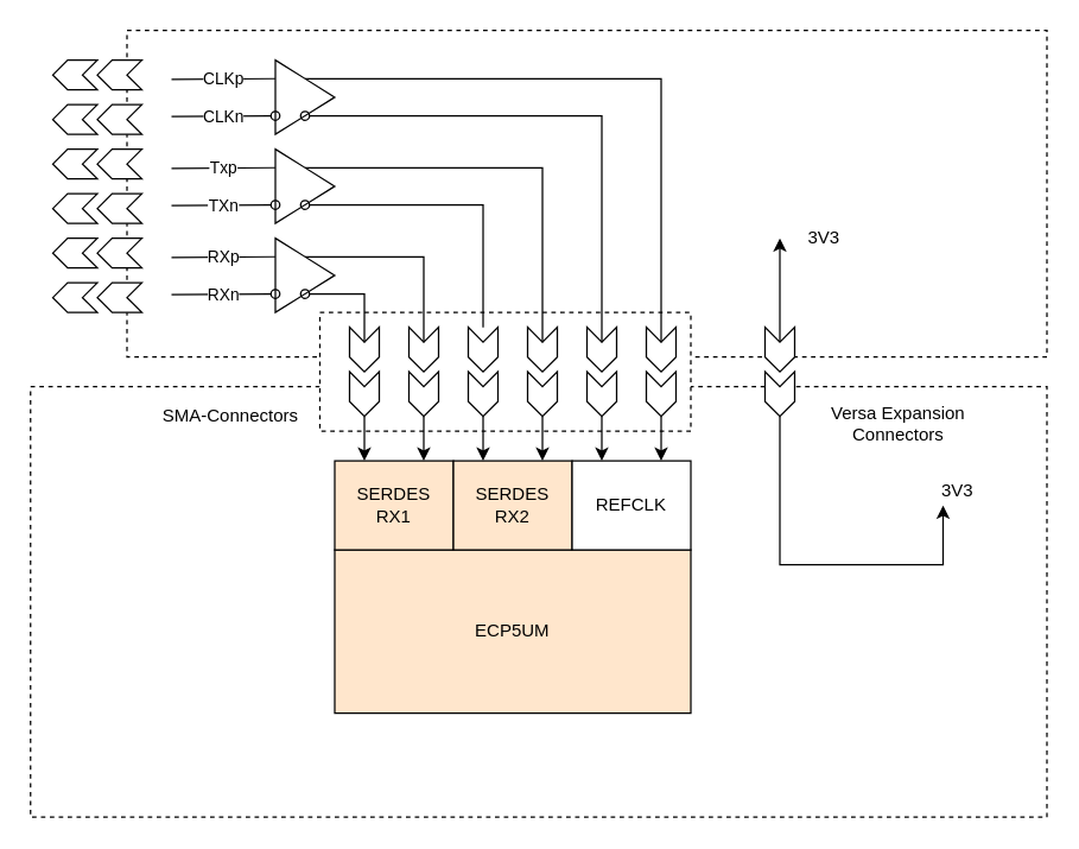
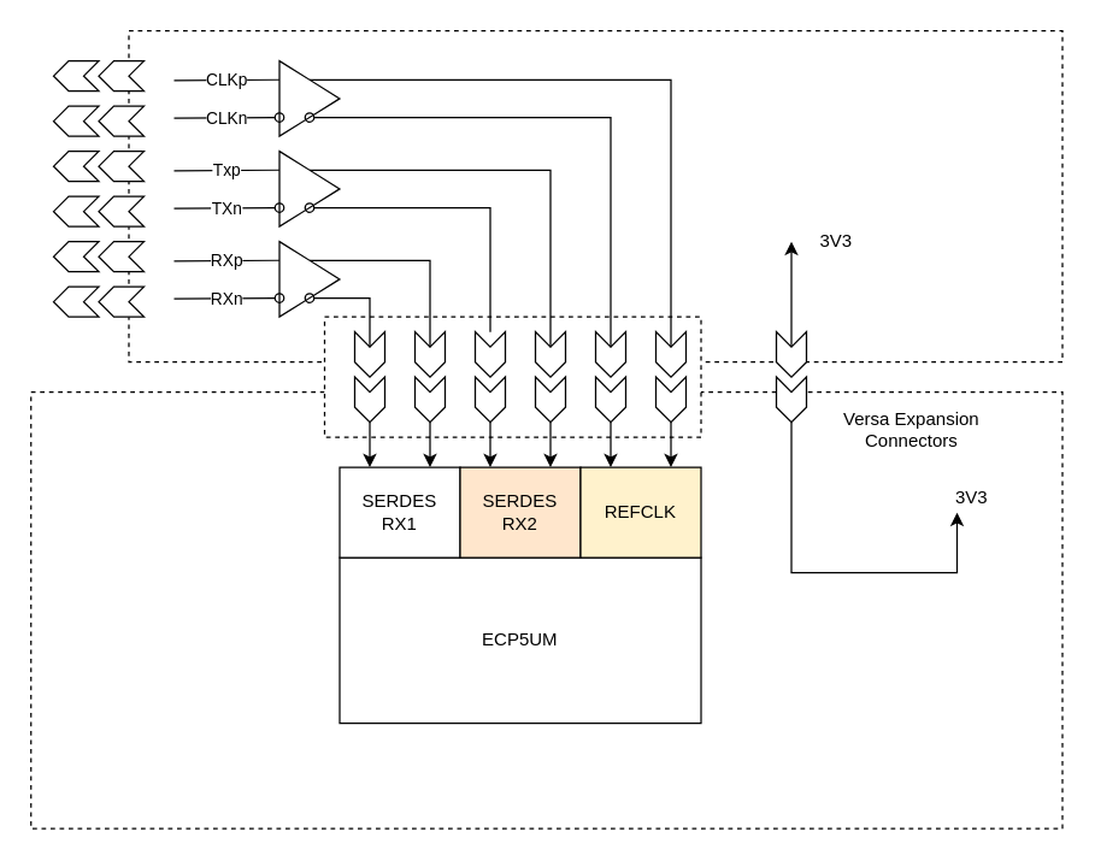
  <mxCell id="0" />
  <mxCell id="1" parent="0" />
  <mxCell id="2" value="" style="rounded=0;whiteSpace=wrap;html=1;dashed=1;" vertex="1" parent="1"><mxGeometry x="85" y="20" width="620" height="220" as="geometry" /></mxCell>
  <mxCell id="3" value="" style="rounded=0;whiteSpace=wrap;html=1;dashed=1;" vertex="1" parent="1"><mxGeometry x="20" y="260" width="685" height="290" as="geometry" /></mxCell>
  <mxCell id="4" value="" style="rounded=0;whiteSpace=wrap;html=1;dashed=1;" vertex="1" parent="1"><mxGeometry x="215" y="210" width="250" height="80" as="geometry" /></mxCell>
  <mxCell id="5" value="" style="triangle;whiteSpace=wrap;html=1;" parent="1" vertex="1"><mxGeometry x="185" y="160" width="40" height="50" as="geometry" /></mxCell>
  <mxCell id="6" value="" style="triangle;whiteSpace=wrap;html=1;" parent="1" vertex="1"><mxGeometry x="185" y="100" width="40" height="50" as="geometry" /></mxCell>
  <mxCell id="7" value="" style="triangle;whiteSpace=wrap;html=1;" parent="1" vertex="1"><mxGeometry x="185" y="40" width="40" height="50" as="geometry" /></mxCell>
- <mxCell id="8" value="ECP5UM" style="rounded=0;whiteSpace=wrap;html=1;fillColor=#ffe6cc;" parent="1" vertex="1"><mxGeometry x="225" y="370" width="240" height="110" as="geometry" /></mxCell>
- <mxCell id="9" value="SERDES&lt;br&gt;RX1" style="rounded=0;whiteSpace=wrap;html=1;fillColor=#ffe6cc;" parent="1" vertex="1"><mxGeometry x="225" y="310" width="80" height="60" as="geometry" /></mxCell>
+ <mxCell id="8" value="ECP5UM" style="rounded=0;whiteSpace=wrap;html=1;" parent="1" vertex="1"><mxGeometry x="225" y="370" width="240" height="110" as="geometry" /></mxCell>
+ <mxCell id="9" value="SERDES&lt;br&gt;RX1" style="rounded=0;whiteSpace=wrap;html=1;" parent="1" vertex="1"><mxGeometry x="225" y="310" width="80" height="60" as="geometry" /></mxCell>
  <mxCell id="10" value="SERDES&lt;br&gt;RX2" style="rounded=0;whiteSpace=wrap;html=1;fillColor=#ffe6cc;" parent="1" vertex="1"><mxGeometry x="305" y="310" width="80" height="60" as="geometry" /></mxCell>
- <mxCell id="11" value="REFCLK" style="rounded=0;whiteSpace=wrap;html=1;" parent="1" vertex="1"><mxGeometry x="385" y="310" width="80" height="60" as="geometry" /></mxCell>
+ <mxCell id="11" value="REFCLK" style="rounded=0;whiteSpace=wrap;html=1;fillColor=#fff2cc;" parent="1" vertex="1"><mxGeometry x="385" y="310" width="80" height="60" as="geometry" /></mxCell>
  <mxCell id="12" style="edgeStyle=orthogonalEdgeStyle;rounded=0;orthogonalLoop=1;jettySize=auto;html=1;entryX=0.75;entryY=0;entryDx=0;entryDy=0;" parent="1" target="9" edge="1"><mxGeometry relative="1" as="geometry"><mxPoint x="285" y="280" as="sourcePoint" /><Array as="points"><mxPoint x="285" y="290" /><mxPoint x="285" y="290" /></Array></mxGeometry></mxCell>
  <mxCell id="13" style="edgeStyle=orthogonalEdgeStyle;rounded=0;orthogonalLoop=1;jettySize=auto;html=1;entryX=0.25;entryY=0;entryDx=0;entryDy=0;" parent="1" target="9" edge="1"><mxGeometry relative="1" as="geometry"><mxPoint x="245" y="280" as="sourcePoint" /><Array as="points"><mxPoint x="245" y="280" /></Array></mxGeometry></mxCell>
  <mxCell id="14" style="edgeStyle=orthogonalEdgeStyle;rounded=0;orthogonalLoop=1;jettySize=auto;html=1;entryX=0.75;entryY=0;entryDx=0;entryDy=0;" parent="1" target="10" edge="1"><mxGeometry relative="1" as="geometry"><mxPoint x="365" y="280" as="sourcePoint" /><Array as="points"><mxPoint x="365" y="300" /><mxPoint x="365" y="300" /></Array></mxGeometry></mxCell>
  <mxCell id="15" style="edgeStyle=orthogonalEdgeStyle;rounded=0;orthogonalLoop=1;jettySize=auto;html=1;entryX=0.25;entryY=0;entryDx=0;entryDy=0;" parent="1" target="10" edge="1"><mxGeometry relative="1" as="geometry"><mxPoint x="325" y="280" as="sourcePoint" /><Array as="points"><mxPoint x="325" y="300" /><mxPoint x="325" y="300" /></Array></mxGeometry></mxCell>
  <mxCell id="16" style="edgeStyle=orthogonalEdgeStyle;rounded=0;orthogonalLoop=1;jettySize=auto;html=1;entryX=0.75;entryY=0;entryDx=0;entryDy=0;" parent="1" target="11" edge="1"><mxGeometry relative="1" as="geometry"><mxPoint x="445" y="280" as="sourcePoint" /><Array as="points"><mxPoint x="445" y="300" /><mxPoint x="445" y="300" /></Array></mxGeometry></mxCell>
  <mxCell id="17" style="edgeStyle=orthogonalEdgeStyle;rounded=0;orthogonalLoop=1;jettySize=auto;html=1;entryX=0.25;entryY=0;entryDx=0;entryDy=0;" parent="1" target="11" edge="1"><mxGeometry relative="1" as="geometry"><mxPoint x="405" y="280" as="sourcePoint" /><Array as="points"><mxPoint x="405" y="290" /><mxPoint x="405" y="290" /></Array></mxGeometry></mxCell>
  <mxCell id="18" value="" style="html=1;shadow=0;dashed=0;align=center;verticalAlign=middle;shape=mxgraph.arrows2.arrow;dy=0;dx=10;notch=10;direction=south;" parent="1" vertex="1"><mxGeometry x="235" y="250" width="20" height="30" as="geometry" /></mxCell>
  <mxCell id="19" value="" style="html=1;shadow=0;dashed=0;align=center;verticalAlign=middle;shape=mxgraph.arrows2.arrow;dy=0;dx=10;notch=10;direction=south;" parent="1" vertex="1"><mxGeometry x="275" y="250" width="20" height="30" as="geometry" /></mxCell>
  <mxCell id="20" value="" style="html=1;shadow=0;dashed=0;align=center;verticalAlign=middle;shape=mxgraph.arrows2.arrow;dy=0;dx=10;notch=10;direction=south;" parent="1" vertex="1"><mxGeometry x="355" y="250" width="20" height="30" as="geometry" /></mxCell>
  <mxCell id="21" value="" style="html=1;shadow=0;dashed=0;align=center;verticalAlign=middle;shape=mxgraph.arrows2.arrow;dy=0;dx=10;notch=10;direction=south;" parent="1" vertex="1"><mxGeometry x="315" y="250" width="20" height="30" as="geometry" /></mxCell>
  <mxCell id="22" value="" style="html=1;shadow=0;dashed=0;align=center;verticalAlign=middle;shape=mxgraph.arrows2.arrow;dy=0;dx=10;notch=10;direction=south;" parent="1" vertex="1"><mxGeometry x="435" y="250" width="20" height="30" as="geometry" /></mxCell>
  <mxCell id="23" value="" style="html=1;shadow=0;dashed=0;align=center;verticalAlign=middle;shape=mxgraph.arrows2.arrow;dy=0;dx=10;notch=10;direction=south;" parent="1" vertex="1"><mxGeometry x="395" y="250" width="20" height="30" as="geometry" /></mxCell>
  <mxCell id="24" value="" style="html=1;shadow=0;dashed=0;align=center;verticalAlign=middle;shape=mxgraph.arrows2.arrow;dy=0;dx=10;notch=10;direction=south;" parent="1" vertex="1"><mxGeometry x="235" y="220" width="20" height="30" as="geometry" /></mxCell>
  <mxCell id="25" value="" style="html=1;shadow=0;dashed=0;align=center;verticalAlign=middle;shape=mxgraph.arrows2.arrow;dy=0;dx=10;notch=10;direction=south;" parent="1" vertex="1"><mxGeometry x="275" y="220" width="20" height="30" as="geometry" /></mxCell>
  <mxCell id="26" value="" style="html=1;shadow=0;dashed=0;align=center;verticalAlign=middle;shape=mxgraph.arrows2.arrow;dy=0;dx=10;notch=10;direction=south;" parent="1" vertex="1"><mxGeometry x="355" y="220" width="20" height="30" as="geometry" /></mxCell>
  <mxCell id="27" value="" style="html=1;shadow=0;dashed=0;align=center;verticalAlign=middle;shape=mxgraph.arrows2.arrow;dy=0;dx=10;notch=10;direction=south;" parent="1" vertex="1"><mxGeometry x="315" y="220" width="20" height="30" as="geometry" /></mxCell>
  <mxCell id="28" value="" style="html=1;shadow=0;dashed=0;align=center;verticalAlign=middle;shape=mxgraph.arrows2.arrow;dy=0;dx=10;notch=10;direction=south;" parent="1" vertex="1"><mxGeometry x="435" y="220" width="20" height="30" as="geometry" /></mxCell>
  <mxCell id="29" value="" style="html=1;shadow=0;dashed=0;align=center;verticalAlign=middle;shape=mxgraph.arrows2.arrow;dy=0;dx=10;notch=10;direction=south;" parent="1" vertex="1"><mxGeometry x="395" y="220" width="20" height="30" as="geometry" /></mxCell>
  <mxCell id="30" style="edgeStyle=orthogonalEdgeStyle;rounded=0;orthogonalLoop=1;jettySize=auto;html=1;exitX=0.5;exitY=0;exitDx=0;exitDy=0;entryX=0;entryY=0.5;entryDx=10;entryDy=0;entryPerimeter=0;endArrow=none;endFill=0;" parent="1" source="5" target="25" edge="1"><mxGeometry relative="1" as="geometry" /></mxCell>
  <mxCell id="31" style="edgeStyle=orthogonalEdgeStyle;rounded=0;orthogonalLoop=1;jettySize=auto;html=1;exitX=0.5;exitY=1;exitDx=0;exitDy=0;entryX=0;entryY=0.5;entryDx=10;entryDy=0;entryPerimeter=0;endArrow=none;endFill=0;startArrow=oval;startFill=0;" parent="1" source="5" target="24" edge="1"><mxGeometry relative="1" as="geometry" /></mxCell>
  <mxCell id="32" value="RXp" style="endArrow=none;html=1;entryX=0;entryY=0.25;entryDx=0;entryDy=0;" parent="1" target="5" edge="1"><mxGeometry width="50" height="50" relative="1" as="geometry"><mxPoint x="115" y="173" as="sourcePoint" /><mxPoint x="155" y="140" as="targetPoint" /></mxGeometry></mxCell>
  <mxCell id="33" value="RXn" style="endArrow=oval;html=1;entryX=0;entryY=0.75;entryDx=0;entryDy=0;endFill=0;" parent="1" target="5" edge="1"><mxGeometry width="50" height="50" relative="1" as="geometry"><mxPoint x="115" y="198" as="sourcePoint" /><mxPoint x="175" y="210" as="targetPoint" /></mxGeometry></mxCell>
  <mxCell id="34" style="edgeStyle=orthogonalEdgeStyle;rounded=0;orthogonalLoop=1;jettySize=auto;html=1;exitX=0.5;exitY=1;exitDx=0;exitDy=0;endArrow=none;endFill=0;startArrow=oval;startFill=0;" parent="1" source="6" target="27" edge="1"><mxGeometry relative="1" as="geometry" /></mxCell>
  <mxCell id="35" style="edgeStyle=orthogonalEdgeStyle;rounded=0;orthogonalLoop=1;jettySize=auto;html=1;exitX=0.5;exitY=0;exitDx=0;exitDy=0;entryX=0;entryY=0.5;entryDx=10;entryDy=0;entryPerimeter=0;endArrow=none;endFill=0;" parent="1" source="6" target="26" edge="1"><mxGeometry relative="1" as="geometry" /></mxCell>
  <mxCell id="36" value="Txp" style="endArrow=none;html=1;entryX=0;entryY=0.25;entryDx=0;entryDy=0;" parent="1" target="6" edge="1"><mxGeometry width="50" height="50" relative="1" as="geometry"><mxPoint x="115" y="113" as="sourcePoint" /><mxPoint x="165" y="110" as="targetPoint" /></mxGeometry></mxCell>
  <mxCell id="37" value="TXn" style="endArrow=oval;html=1;entryX=0;entryY=0.75;entryDx=0;entryDy=0;endFill=0;" parent="1" target="6" edge="1"><mxGeometry width="50" height="50" relative="1" as="geometry"><mxPoint x="115" y="138" as="sourcePoint" /><mxPoint x="165" y="134.71" as="targetPoint" /></mxGeometry></mxCell>
  <mxCell id="38" style="edgeStyle=orthogonalEdgeStyle;rounded=0;orthogonalLoop=1;jettySize=auto;html=1;exitX=0.5;exitY=0;exitDx=0;exitDy=0;entryX=0;entryY=0.5;entryDx=10;entryDy=0;entryPerimeter=0;endArrow=none;endFill=0;" parent="1" source="7" target="28" edge="1"><mxGeometry relative="1" as="geometry" /></mxCell>
  <mxCell id="39" style="edgeStyle=orthogonalEdgeStyle;rounded=0;orthogonalLoop=1;jettySize=auto;html=1;exitX=0.5;exitY=1;exitDx=0;exitDy=0;entryX=0;entryY=0.5;entryDx=10;entryDy=0;entryPerimeter=0;endArrow=none;endFill=0;startArrow=oval;startFill=0;" parent="1" source="7" target="29" edge="1"><mxGeometry relative="1" as="geometry" /></mxCell>
  <mxCell id="40" value="CLKp" style="endArrow=none;html=1;entryX=0;entryY=0.25;entryDx=0;entryDy=0;" parent="1" target="7" edge="1"><mxGeometry width="50" height="50" relative="1" as="geometry"><mxPoint x="115" y="53" as="sourcePoint" /><mxPoint x="165" y="54.71" as="targetPoint" /></mxGeometry></mxCell>
  <mxCell id="41" value="CLKn" style="endArrow=oval;html=1;entryX=0;entryY=0.75;entryDx=0;entryDy=0;endFill=0;" parent="1" target="7" edge="1"><mxGeometry width="50" height="50" relative="1" as="geometry"><mxPoint x="115" y="78" as="sourcePoint" /><mxPoint x="175" y="74.71" as="targetPoint" /></mxGeometry></mxCell>
- <mxCell id="42" value="SMA-Connectors" style="text;html=1;strokeColor=none;fillColor=none;align=center;verticalAlign=middle;whiteSpace=wrap;rounded=0;" vertex="1" parent="1"><mxGeometry x="95" y="270" width="120" height="20" as="geometry" /></mxCell>
  <mxCell id="43" style="edgeStyle=orthogonalEdgeStyle;rounded=0;orthogonalLoop=1;jettySize=auto;html=1;exitX=1;exitY=0.5;exitDx=0;exitDy=0;exitPerimeter=0;" edge="1" parent="1" source="44"><mxGeometry relative="1" as="geometry"><mxPoint x="635" y="340" as="targetPoint" /><Array as="points"><mxPoint x="525" y="380" /><mxPoint x="635" y="380" /></Array></mxGeometry></mxCell>
  <mxCell id="44" value="" style="html=1;shadow=0;dashed=0;align=center;verticalAlign=middle;shape=mxgraph.arrows2.arrow;dy=0;dx=10;notch=10;direction=south;" vertex="1" parent="1"><mxGeometry x="515" y="250" width="20" height="30" as="geometry" /></mxCell>
  <mxCell id="45" style="edgeStyle=orthogonalEdgeStyle;rounded=0;orthogonalLoop=1;jettySize=auto;html=1;exitX=0;exitY=0.5;exitDx=10;exitDy=0;exitPerimeter=0;" edge="1" parent="1" source="46"><mxGeometry relative="1" as="geometry"><mxPoint x="525" y="160" as="targetPoint" /></mxGeometry></mxCell>
  <mxCell id="46" value="" style="html=1;shadow=0;dashed=0;align=center;verticalAlign=middle;shape=mxgraph.arrows2.arrow;dy=0;dx=10;notch=10;direction=south;" vertex="1" parent="1"><mxGeometry x="515" y="220" width="20" height="30" as="geometry" /></mxCell>
  <mxCell id="47" value="Versa Expansion&lt;br&gt;Connectors" style="text;html=1;strokeColor=none;fillColor=none;align=center;verticalAlign=middle;whiteSpace=wrap;rounded=0;" vertex="1" parent="1"><mxGeometry x="545" y="275" width="120" height="20" as="geometry" /></mxCell>
  <mxCell id="48" value="3V3" style="text;html=1;strokeColor=none;fillColor=none;align=center;verticalAlign=middle;whiteSpace=wrap;rounded=0;" vertex="1" parent="1"><mxGeometry x="625" y="320" width="40" height="20" as="geometry" /></mxCell>
  <mxCell id="49" value="3V3" style="text;html=1;strokeColor=none;fillColor=none;align=center;verticalAlign=middle;whiteSpace=wrap;rounded=0;" vertex="1" parent="1"><mxGeometry x="535" y="150" width="40" height="20" as="geometry" /></mxCell>
  <mxCell id="50" value="" style="html=1;shadow=0;dashed=0;align=center;verticalAlign=middle;shape=mxgraph.arrows2.arrow;dy=0;dx=10;notch=10;direction=west;" vertex="1" parent="1"><mxGeometry x="65" y="40" width="30" height="20" as="geometry" /></mxCell>
  <mxCell id="51" value="" style="html=1;shadow=0;dashed=0;align=center;verticalAlign=middle;shape=mxgraph.arrows2.arrow;dy=0;dx=10;notch=10;direction=west;" vertex="1" parent="1"><mxGeometry x="35" y="40" width="30" height="20" as="geometry" /></mxCell>
  <mxCell id="52" value="" style="html=1;shadow=0;dashed=0;align=center;verticalAlign=middle;shape=mxgraph.arrows2.arrow;dy=0;dx=10;notch=10;direction=west;" vertex="1" parent="1"><mxGeometry x="65" y="70" width="30" height="20" as="geometry" /></mxCell>
  <mxCell id="53" value="" style="html=1;shadow=0;dashed=0;align=center;verticalAlign=middle;shape=mxgraph.arrows2.arrow;dy=0;dx=10;notch=10;direction=west;" vertex="1" parent="1"><mxGeometry x="35" y="70" width="30" height="20" as="geometry" /></mxCell>
  <mxCell id="54" value="" style="html=1;shadow=0;dashed=0;align=center;verticalAlign=middle;shape=mxgraph.arrows2.arrow;dy=0;dx=10;notch=10;direction=west;" vertex="1" parent="1"><mxGeometry x="65" y="100" width="30" height="20" as="geometry" /></mxCell>
  <mxCell id="55" value="" style="html=1;shadow=0;dashed=0;align=center;verticalAlign=middle;shape=mxgraph.arrows2.arrow;dy=0;dx=10;notch=10;direction=west;" vertex="1" parent="1"><mxGeometry x="35" y="100" width="30" height="20" as="geometry" /></mxCell>
  <mxCell id="56" value="" style="html=1;shadow=0;dashed=0;align=center;verticalAlign=middle;shape=mxgraph.arrows2.arrow;dy=0;dx=10;notch=10;direction=west;" vertex="1" parent="1"><mxGeometry x="65" y="130" width="30" height="20" as="geometry" /></mxCell>
  <mxCell id="57" value="" style="html=1;shadow=0;dashed=0;align=center;verticalAlign=middle;shape=mxgraph.arrows2.arrow;dy=0;dx=10;notch=10;direction=west;" vertex="1" parent="1"><mxGeometry x="35" y="130" width="30" height="20" as="geometry" /></mxCell>
  <mxCell id="58" value="" style="html=1;shadow=0;dashed=0;align=center;verticalAlign=middle;shape=mxgraph.arrows2.arrow;dy=0;dx=10;notch=10;direction=west;" vertex="1" parent="1"><mxGeometry x="65" y="160" width="30" height="20" as="geometry" /></mxCell>
  <mxCell id="59" value="" style="html=1;shadow=0;dashed=0;align=center;verticalAlign=middle;shape=mxgraph.arrows2.arrow;dy=0;dx=10;notch=10;direction=west;" vertex="1" parent="1"><mxGeometry x="35" y="160" width="30" height="20" as="geometry" /></mxCell>
  <mxCell id="60" value="" style="html=1;shadow=0;dashed=0;align=center;verticalAlign=middle;shape=mxgraph.arrows2.arrow;dy=0;dx=10;notch=10;direction=west;" vertex="1" parent="1"><mxGeometry x="65" y="190" width="30" height="20" as="geometry" /></mxCell>
  <mxCell id="61" value="" style="html=1;shadow=0;dashed=0;align=center;verticalAlign=middle;shape=mxgraph.arrows2.arrow;dy=0;dx=10;notch=10;direction=west;" vertex="1" parent="1"><mxGeometry x="35" y="190" width="30" height="20" as="geometry" /></mxCell>
